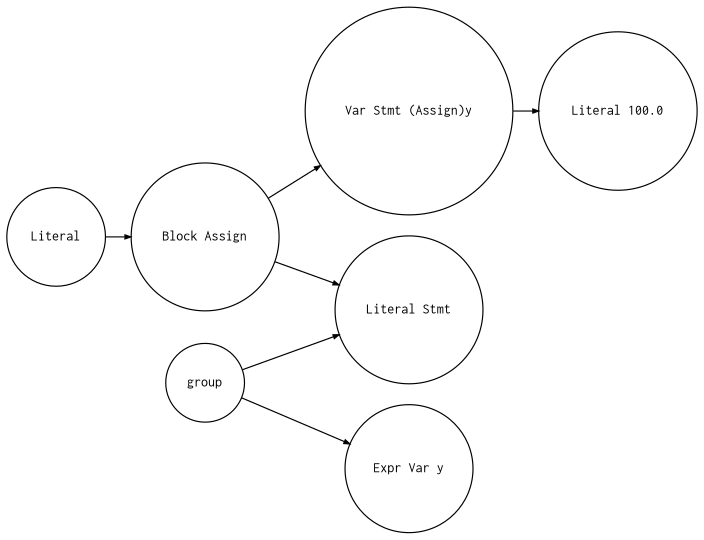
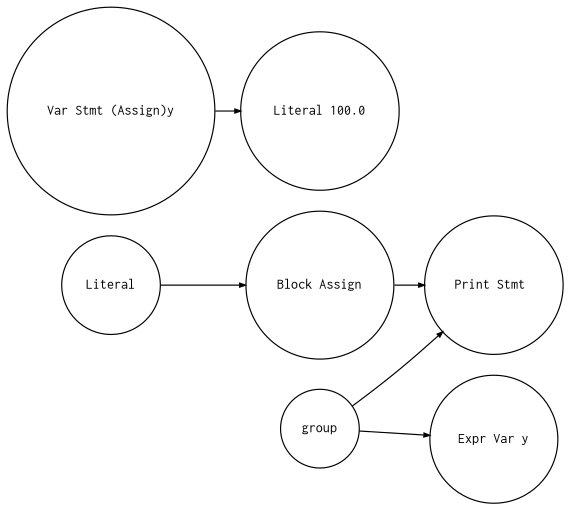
  digraph {
    rankdir=LR
    ranksep=.3
    node [fontname=Courier fontsize=12 shape=circle]
    edge [arrowsize=.5]
    n1 [height=.1 label=Literal]
    n2 [height=.1 label="Block Assign"]
    n3 [height=.1 label="Var Stmt (Assign)y"]
-   n4 [height=.1 label="Literal Stmt"]
+   n4 [height=.1 label="Print Stmt "]
    n5 [height=.1 label="Literal 100.0"]
    n6 [height=.1 label=group]
    n7 [height=.1 label="Expr Var y"]
    n1 -> n2
-   n2 -> n3
    n2 -> n4
    n3 -> n5
    n6 -> n4
    n6 -> n7
  }
